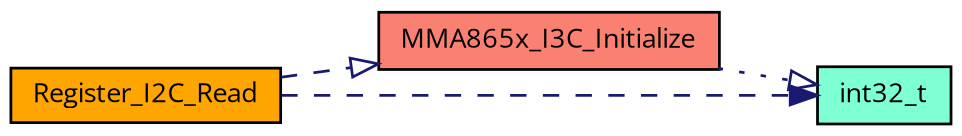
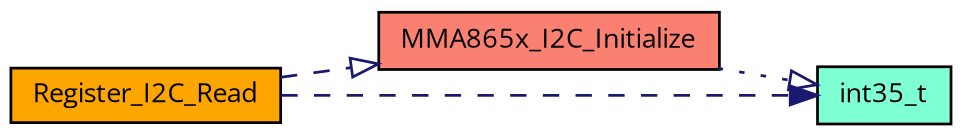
  digraph {
    fontname="Open Sans"
    rankdir=LR
    node [color=black fontname="Open Sans" fontsize=10 shape=record style=filled]
    edge [arrowhead=onormal color=midnightblue fontname="Open Sans" fontsize=10 labelfontname=Helvetica labelfontsize=10 style=dashed]
-   n1 [fillcolor=salmon fontcolor=black height=0.2 label=MMA865x_I3C_Initialize width=0.4]
-   n2 [fillcolor=aquamarine height=0.2 label=int32_t width=0.4]
+   n1 [fillcolor=salmon fontcolor=black height=0.2 label=MMA865x_I2C_Initialize width=0.4]
+   n2 [fillcolor=aquamarine height=0.2 label=int35_t width=0.4]
    n3 [fillcolor=orange height=0.2 label=Register_I2C_Read width=0.4]
    n1 -> n2 [style=dotted]
    n3 -> n1
    n3 -> n2 [arrowhead=normal]
  }
